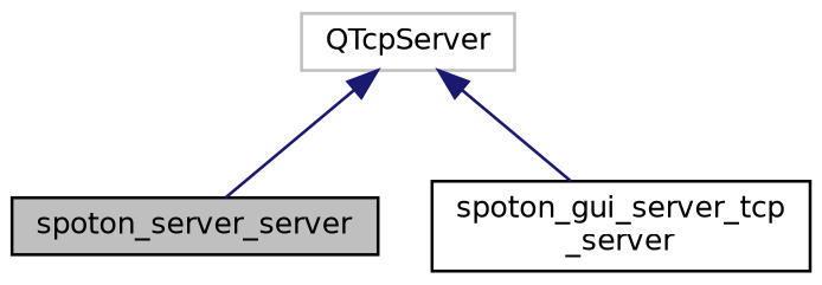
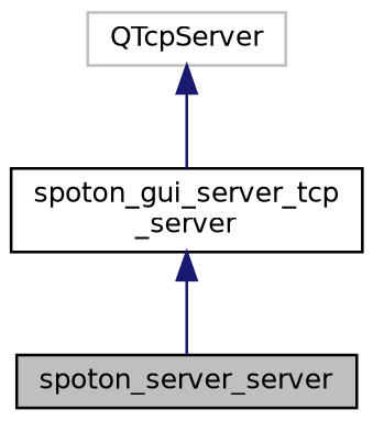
  digraph {
    node [color=black fillcolor=white fontname=Helvetica fontsize=10 shape=record style=filled]
    edge [color=midnightblue dir=back fontname=Helvetica fontsize=10 labelfontname=Helvetica labelfontsize=10 style=solid]
    n1 [fillcolor=grey75 fontcolor=black height=0.2 label=spoton_server_server width=0.4]
    n2 [height=0.2 label="spoton_gui_server_tcp\l_server" width=0.4]
    n3 [color=grey75 height=0.2 label=QTcpServer width=0.4]
-   n3 -> n1
+   n2 -> n1
    n3 -> n2
  }
